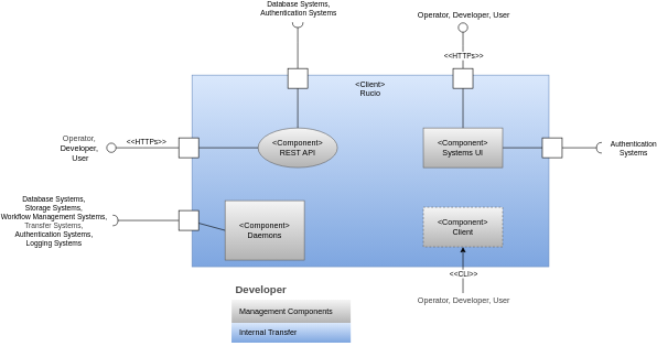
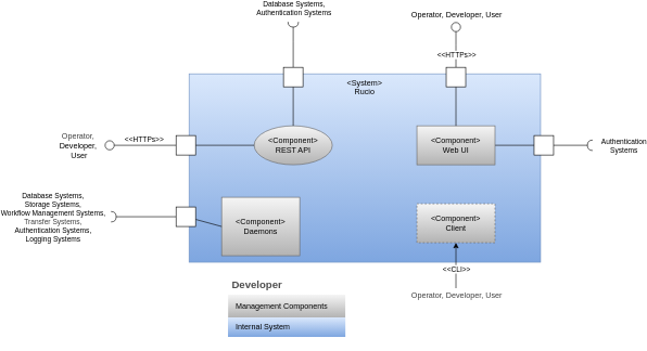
  <mxCell id="0" />
  <mxCell id="1" parent="0" />
- <mxCell id="2" value="&amp;lt;Client&amp;gt;&lt;br&gt;Rucio" style="rounded=0;whiteSpace=wrap;html=1;fillColor=#dae8fc;gradientColor=#7ea6e0;strokeColor=#6c8ebf;verticalAlign=top;" parent="1" vertex="1"><mxGeometry x="150" y="100" width="540" height="290" as="geometry" /></mxCell>
+ <mxCell id="2" value="&amp;lt;System&amp;gt;&lt;br&gt;Rucio" style="rounded=0;whiteSpace=wrap;html=1;fillColor=#dae8fc;gradientColor=#7ea6e0;strokeColor=#6c8ebf;verticalAlign=top;" parent="1" vertex="1"><mxGeometry x="150" y="100" width="540" height="290" as="geometry" /></mxCell>
  <mxCell id="3" value="Developer" style="shape=table;startSize=30;container=1;collapsible=0;childLayout=tableLayout;fontSize=16;align=left;verticalAlign=top;fillColor=none;strokeColor=none;fontColor=#4D4D4D;fontStyle=1;spacingLeft=6;spacing=0;resizable=0;" parent="1" vertex="1"><mxGeometry x="210" y="410" width="180" height="95" as="geometry" /></mxCell>
  <mxCell id="4" value="" style="shape=tableRow;horizontal=0;startSize=0;swimlaneHead=0;swimlaneBody=0;strokeColor=inherit;top=0;left=0;bottom=0;right=0;collapsible=0;dropTarget=0;fillColor=none;points=[[0,0.5],[1,0.5]];portConstraint=eastwest;fontSize=12;" parent="3" vertex="1"><mxGeometry y="30" width="180" height="35" as="geometry" /></mxCell>
  <mxCell id="5" value="Management Components" style="shape=partialRectangle;html=1;whiteSpace=wrap;connectable=0;strokeColor=#666666;overflow=hidden;fillColor=#f5f5f5;top=0;left=0;bottom=0;right=0;pointerEvents=1;fontSize=12;align=left;gradientColor=#b3b3b3;spacingLeft=10;spacingRight=4;" parent="4" vertex="1"><mxGeometry width="180" height="35" as="geometry"><mxRectangle width="180" height="35" as="alternateBounds" /></mxGeometry></mxCell>
  <mxCell id="6" value="" style="shape=tableRow;horizontal=0;startSize=0;swimlaneHead=0;swimlaneBody=0;strokeColor=#6c8ebf;top=0;left=0;bottom=0;right=0;collapsible=0;dropTarget=0;fillColor=#dae8fc;points=[[0,0.5],[1,0.5]];portConstraint=eastwest;fontSize=12;gradientColor=#7ea6e0;" parent="3" vertex="1"><mxGeometry y="65" width="180" height="30" as="geometry" /></mxCell>
- <mxCell id="7" value="Internal Transfer" style="shape=partialRectangle;html=1;whiteSpace=wrap;connectable=0;strokeColor=#6c8ebf;overflow=hidden;fillColor=#dae8fc;top=0;left=0;bottom=0;right=0;pointerEvents=1;fontSize=12;align=left;gradientColor=#7ea6e0;spacingLeft=10;spacingRight=4;" parent="6" vertex="1"><mxGeometry width="180" height="30" as="geometry"><mxRectangle width="180" height="30" as="alternateBounds" /></mxGeometry></mxCell>
+ <mxCell id="7" value="Internal System" style="shape=partialRectangle;html=1;whiteSpace=wrap;connectable=0;strokeColor=#6c8ebf;overflow=hidden;fillColor=#dae8fc;top=0;left=0;bottom=0;right=0;pointerEvents=1;fontSize=12;align=left;gradientColor=#7ea6e0;spacingLeft=10;spacingRight=4;" parent="6" vertex="1"><mxGeometry width="180" height="30" as="geometry"><mxRectangle width="180" height="30" as="alternateBounds" /></mxGeometry></mxCell>
  <mxCell id="8" value="&amp;lt;Component&amp;gt;&lt;br&gt;REST API" style="ellipse;whiteSpace=wrap;html=1;fillColor=#f5f5f5;gradientColor=#b3b3b3;strokeColor=#666666;" parent="1" vertex="1"><mxGeometry x="250" y="180" width="120" height="60" as="geometry" /></mxCell>
  <mxCell id="9" style="edgeStyle=none;html=1;entryX=0.5;entryY=1;entryDx=0;entryDy=0;endArrow=none;endFill=0;" edge="1" parent="1" source="10" target="36"><mxGeometry relative="1" as="geometry" /></mxCell>
- <mxCell id="10" value="&lt;span style=&quot;color: rgb(0, 0, 0);&quot;&gt;&amp;lt;Component&amp;gt;&lt;/span&gt;&lt;br&gt;Systems UI" style="rounded=0;whiteSpace=wrap;html=1;fillColor=#f5f5f5;gradientColor=#b3b3b3;strokeColor=#666666;" parent="1" vertex="1"><mxGeometry x="500" y="180" width="120" height="60" as="geometry" /></mxCell>
+ <mxCell id="10" value="&lt;span style=&quot;color: rgb(0, 0, 0);&quot;&gt;&amp;lt;Component&amp;gt;&lt;/span&gt;&lt;br&gt;Web UI" style="rounded=0;whiteSpace=wrap;html=1;fillColor=#f5f5f5;gradientColor=#b3b3b3;strokeColor=#666666;" parent="1" vertex="1"><mxGeometry x="500" y="180" width="120" height="60" as="geometry" /></mxCell>
  <mxCell id="11" style="edgeStyle=orthogonalEdgeStyle;rounded=0;orthogonalLoop=1;jettySize=auto;html=1;endArrow=none;endFill=0;startArrow=classic;startFill=1;" parent="1" source="14" edge="1"><mxGeometry relative="1" as="geometry"><mxPoint x="560" y="430" as="targetPoint" /></mxGeometry></mxCell>
  <mxCell id="12" value="&amp;lt;&amp;lt;CLI&amp;gt;&amp;gt;" style="edgeLabel;html=1;align=center;verticalAlign=middle;resizable=0;points=[];" parent="11" vertex="1" connectable="0"><mxGeometry x="0.065" relative="1" as="geometry"><mxPoint y="3" as="offset" /></mxGeometry></mxCell>
  <mxCell id="13" value="&lt;span style=&quot;color: rgb(63, 63, 63); font-size: 12px;&quot;&gt;Operator, Developer, User&lt;/span&gt;" style="edgeLabel;html=1;align=center;verticalAlign=middle;resizable=0;points=[];" parent="11" vertex="1" connectable="0"><mxGeometry x="0.311" relative="1" as="geometry"><mxPoint y="35" as="offset" /></mxGeometry></mxCell>
  <mxCell id="14" value="&lt;span style=&quot;color: rgb(0, 0, 0);&quot;&gt;&amp;lt;Component&amp;gt;&lt;/span&gt;&lt;br&gt;Client" style="rounded=0;whiteSpace=wrap;html=1;fillColor=#f5f5f5;gradientColor=#b3b3b3;strokeColor=#666666;dashed=1;" parent="1" vertex="1"><mxGeometry x="500" y="300" width="120" height="60" as="geometry" /></mxCell>
  <mxCell id="15" style="edgeStyle=orthogonalEdgeStyle;rounded=0;orthogonalLoop=1;jettySize=auto;html=1;endArrow=halfCircle;endFill=0;" parent="1" source="18" edge="1"><mxGeometry relative="1" as="geometry"><mxPoint x="310" y="20" as="targetPoint" /><Array as="points"><mxPoint x="310" y="50" /></Array></mxGeometry></mxCell>
  <mxCell id="16" value="Database Systems,&lt;div&gt;&lt;font color=&quot;#000000&quot;&gt;Authentication Systems&lt;/font&gt;&lt;/div&gt;" style="edgeLabel;html=1;align=center;verticalAlign=middle;resizable=0;points=[];" vertex="1" connectable="0" parent="15"><mxGeometry x="0.186" y="-1" relative="1" as="geometry"><mxPoint x="-1" y="-49" as="offset" /></mxGeometry></mxCell>
  <mxCell id="17" style="edgeStyle=orthogonalEdgeStyle;rounded=0;orthogonalLoop=1;jettySize=auto;html=1;endArrow=none;endFill=0;" parent="1" source="18" target="8" edge="1"><mxGeometry relative="1" as="geometry" /></mxCell>
  <mxCell id="18" value="" style="fontStyle=0;labelPosition=right;verticalLabelPosition=middle;align=left;verticalAlign=middle;spacingLeft=2;direction=south;" parent="1" vertex="1"><mxGeometry x="295" y="90" width="30" height="30" as="geometry" /></mxCell>
  <mxCell id="19" style="edgeStyle=orthogonalEdgeStyle;rounded=0;orthogonalLoop=1;jettySize=auto;html=1;endArrow=circle;endFill=0;" parent="1" source="23" edge="1"><mxGeometry relative="1" as="geometry"><mxPoint x="560" y="20" as="targetPoint" /></mxGeometry></mxCell>
  <mxCell id="20" value="&lt;span style=&quot;font-size: 12px;&quot;&gt;Operator, Developer, User&lt;/span&gt;" style="edgeLabel;html=1;align=center;verticalAlign=middle;resizable=0;points=[];" parent="19" vertex="1" connectable="0"><mxGeometry x="0.106" y="-1" relative="1" as="geometry"><mxPoint x="-1" y="-42" as="offset" /></mxGeometry></mxCell>
  <mxCell id="21" style="edgeStyle=orthogonalEdgeStyle;rounded=0;orthogonalLoop=1;jettySize=auto;html=1;endArrow=none;endFill=0;" parent="1" source="23" target="10" edge="1"><mxGeometry relative="1" as="geometry" /></mxCell>
  <mxCell id="22" value="&amp;lt;&amp;lt;HTTPs&amp;gt;&amp;gt;" style="edgeLabel;html=1;align=center;verticalAlign=middle;resizable=0;points=[];" parent="21" vertex="1" connectable="0"><mxGeometry x="0.033" y="1" relative="1" as="geometry"><mxPoint x="-1" y="-81" as="offset" /></mxGeometry></mxCell>
  <mxCell id="23" value="" style="fontStyle=0;labelPosition=right;verticalLabelPosition=middle;align=left;verticalAlign=middle;spacingLeft=2;direction=south;" parent="1" vertex="1"><mxGeometry x="545" y="90" width="30" height="30" as="geometry" /></mxCell>
  <mxCell id="24" style="edgeStyle=orthogonalEdgeStyle;rounded=0;orthogonalLoop=1;jettySize=auto;html=1;entryX=0;entryY=0.5;entryDx=0;entryDy=0;endArrow=none;endFill=0;" parent="1" source="28" target="8" edge="1"><mxGeometry relative="1" as="geometry" /></mxCell>
  <mxCell id="25" value="&amp;lt;&amp;lt;HTTPs&amp;gt;&amp;gt;" style="edgeLabel;html=1;align=center;verticalAlign=middle;resizable=0;points=[];" parent="24" vertex="1" connectable="0"><mxGeometry x="-0.067" y="-1" relative="1" as="geometry"><mxPoint x="-122" y="-11" as="offset" /></mxGeometry></mxCell>
  <mxCell id="26" style="edgeStyle=orthogonalEdgeStyle;rounded=0;orthogonalLoop=1;jettySize=auto;html=1;endArrow=circle;endFill=0;" parent="1" source="28" edge="1"><mxGeometry relative="1" as="geometry"><mxPoint x="20" y="210" as="targetPoint" /></mxGeometry></mxCell>
  <mxCell id="27" value="&lt;span style=&quot;color: rgb(63, 63, 63); font-size: 12px;&quot;&gt;Operator,&amp;nbsp;&lt;/span&gt;&lt;div&gt;&lt;span style=&quot;font-size: 12px; background-color: light-dark(#ffffff, var(--ge-dark-color, #121212));&quot;&gt;Developer,&amp;nbsp;&lt;/span&gt;&lt;/div&gt;&lt;div&gt;&lt;span style=&quot;font-size: 12px; background-color: light-dark(#ffffff, var(--ge-dark-color, #121212));&quot;&gt;User&lt;/span&gt;&lt;/div&gt;" style="edgeLabel;html=1;align=center;verticalAlign=middle;resizable=0;points=[];" parent="26" vertex="1" connectable="0"><mxGeometry x="0.361" y="3" relative="1" as="geometry"><mxPoint x="-75" y="-3" as="offset" /></mxGeometry></mxCell>
  <mxCell id="28" value="" style="fontStyle=0;labelPosition=right;verticalLabelPosition=middle;align=left;verticalAlign=middle;spacingLeft=2;direction=south;" parent="1" vertex="1"><mxGeometry x="130" y="195" width="30" height="30" as="geometry" /></mxCell>
  <mxCell id="29" value="&lt;span style=&quot;color: rgb(0, 0, 0);&quot;&gt;&amp;lt;Component&amp;gt;&lt;/span&gt;&lt;br&gt;Daemons" style="rounded=0;whiteSpace=wrap;html=1;fillColor=#f5f5f5;gradientColor=#b3b3b3;strokeColor=#666666;" vertex="1" parent="1"><mxGeometry x="200" y="290" width="120" height="90" as="geometry" /></mxCell>
  <mxCell id="30" style="edgeStyle=none;html=1;entryX=0;entryY=0.5;entryDx=0;entryDy=0;endArrow=none;endFill=0;" edge="1" parent="1" source="33" target="29"><mxGeometry relative="1" as="geometry" /></mxCell>
  <mxCell id="31" style="edgeStyle=none;html=1;endArrow=halfCircle;endFill=0;" edge="1" parent="1" source="33"><mxGeometry relative="1" as="geometry"><mxPoint x="30" y="320" as="targetPoint" /></mxGeometry></mxCell>
  <mxCell id="32" value="&lt;span style=&quot;color: rgb(0, 0, 0);&quot;&gt;Database Systems,&lt;/span&gt;&lt;br&gt;Storage Systems,&lt;div&gt;Workflow Management Systems,&lt;/div&gt;&lt;div&gt;&lt;span style=&quot;color: rgb(63, 63, 63);&quot;&gt;Transfer Systems,&lt;/span&gt;&lt;/div&gt;&lt;div&gt;&lt;span style=&quot;color: rgb(0, 0, 0);&quot;&gt;Authentication Systems,&lt;/span&gt;&lt;/div&gt;&lt;div&gt;&lt;font color=&quot;#000000&quot;&gt;Logging Systems&lt;/font&gt;&lt;br&gt;&lt;/div&gt;" style="edgeLabel;html=1;align=center;verticalAlign=middle;resizable=0;points=[];" vertex="1" connectable="0" parent="31"><mxGeometry x="0.127" y="-4" relative="1" as="geometry"><mxPoint x="-134" y="4" as="offset" /></mxGeometry></mxCell>
  <mxCell id="33" value="" style="fontStyle=0;labelPosition=right;verticalLabelPosition=middle;align=left;verticalAlign=middle;spacingLeft=2;direction=south;" vertex="1" parent="1"><mxGeometry x="130" y="305" width="30" height="30" as="geometry" /></mxCell>
  <mxCell id="34" style="edgeStyle=none;html=1;endArrow=halfCircle;endFill=0;" edge="1" parent="1" source="36"><mxGeometry relative="1" as="geometry"><mxPoint x="770" y="210" as="targetPoint" /></mxGeometry></mxCell>
  <mxCell id="35" value="Authentication &lt;br&gt;Systems" style="edgeLabel;html=1;align=center;verticalAlign=middle;resizable=0;points=[];" vertex="1" connectable="0" parent="34"><mxGeometry x="0.271" y="1" relative="1" as="geometry"><mxPoint x="69" y="1" as="offset" /></mxGeometry></mxCell>
  <mxCell id="36" value="" style="fontStyle=0;labelPosition=right;verticalLabelPosition=middle;align=left;verticalAlign=middle;spacingLeft=2;direction=south;" vertex="1" parent="1"><mxGeometry x="680" y="195" width="30" height="30" as="geometry" /></mxCell>
